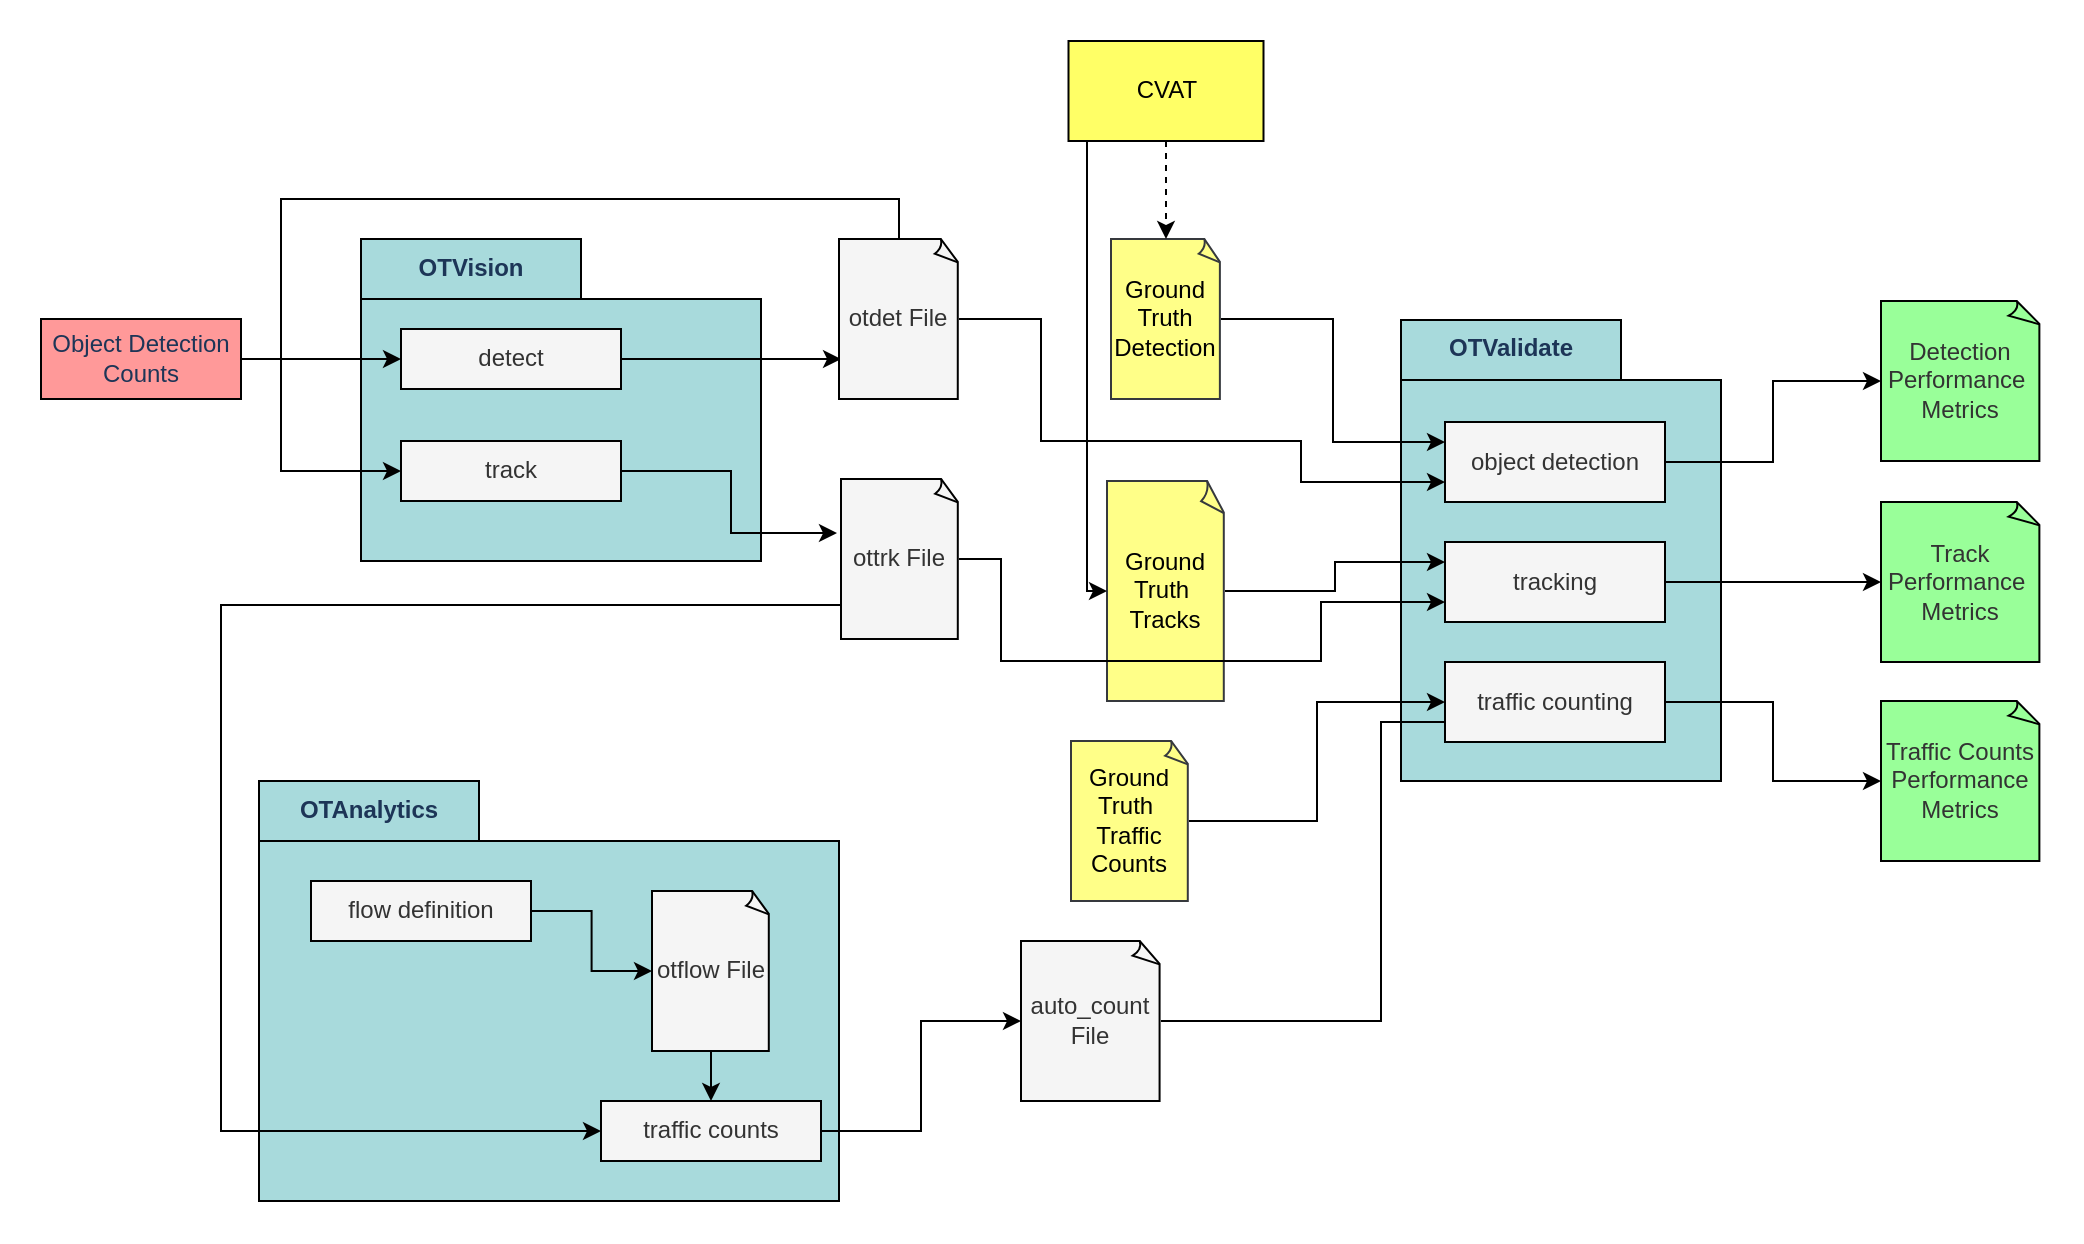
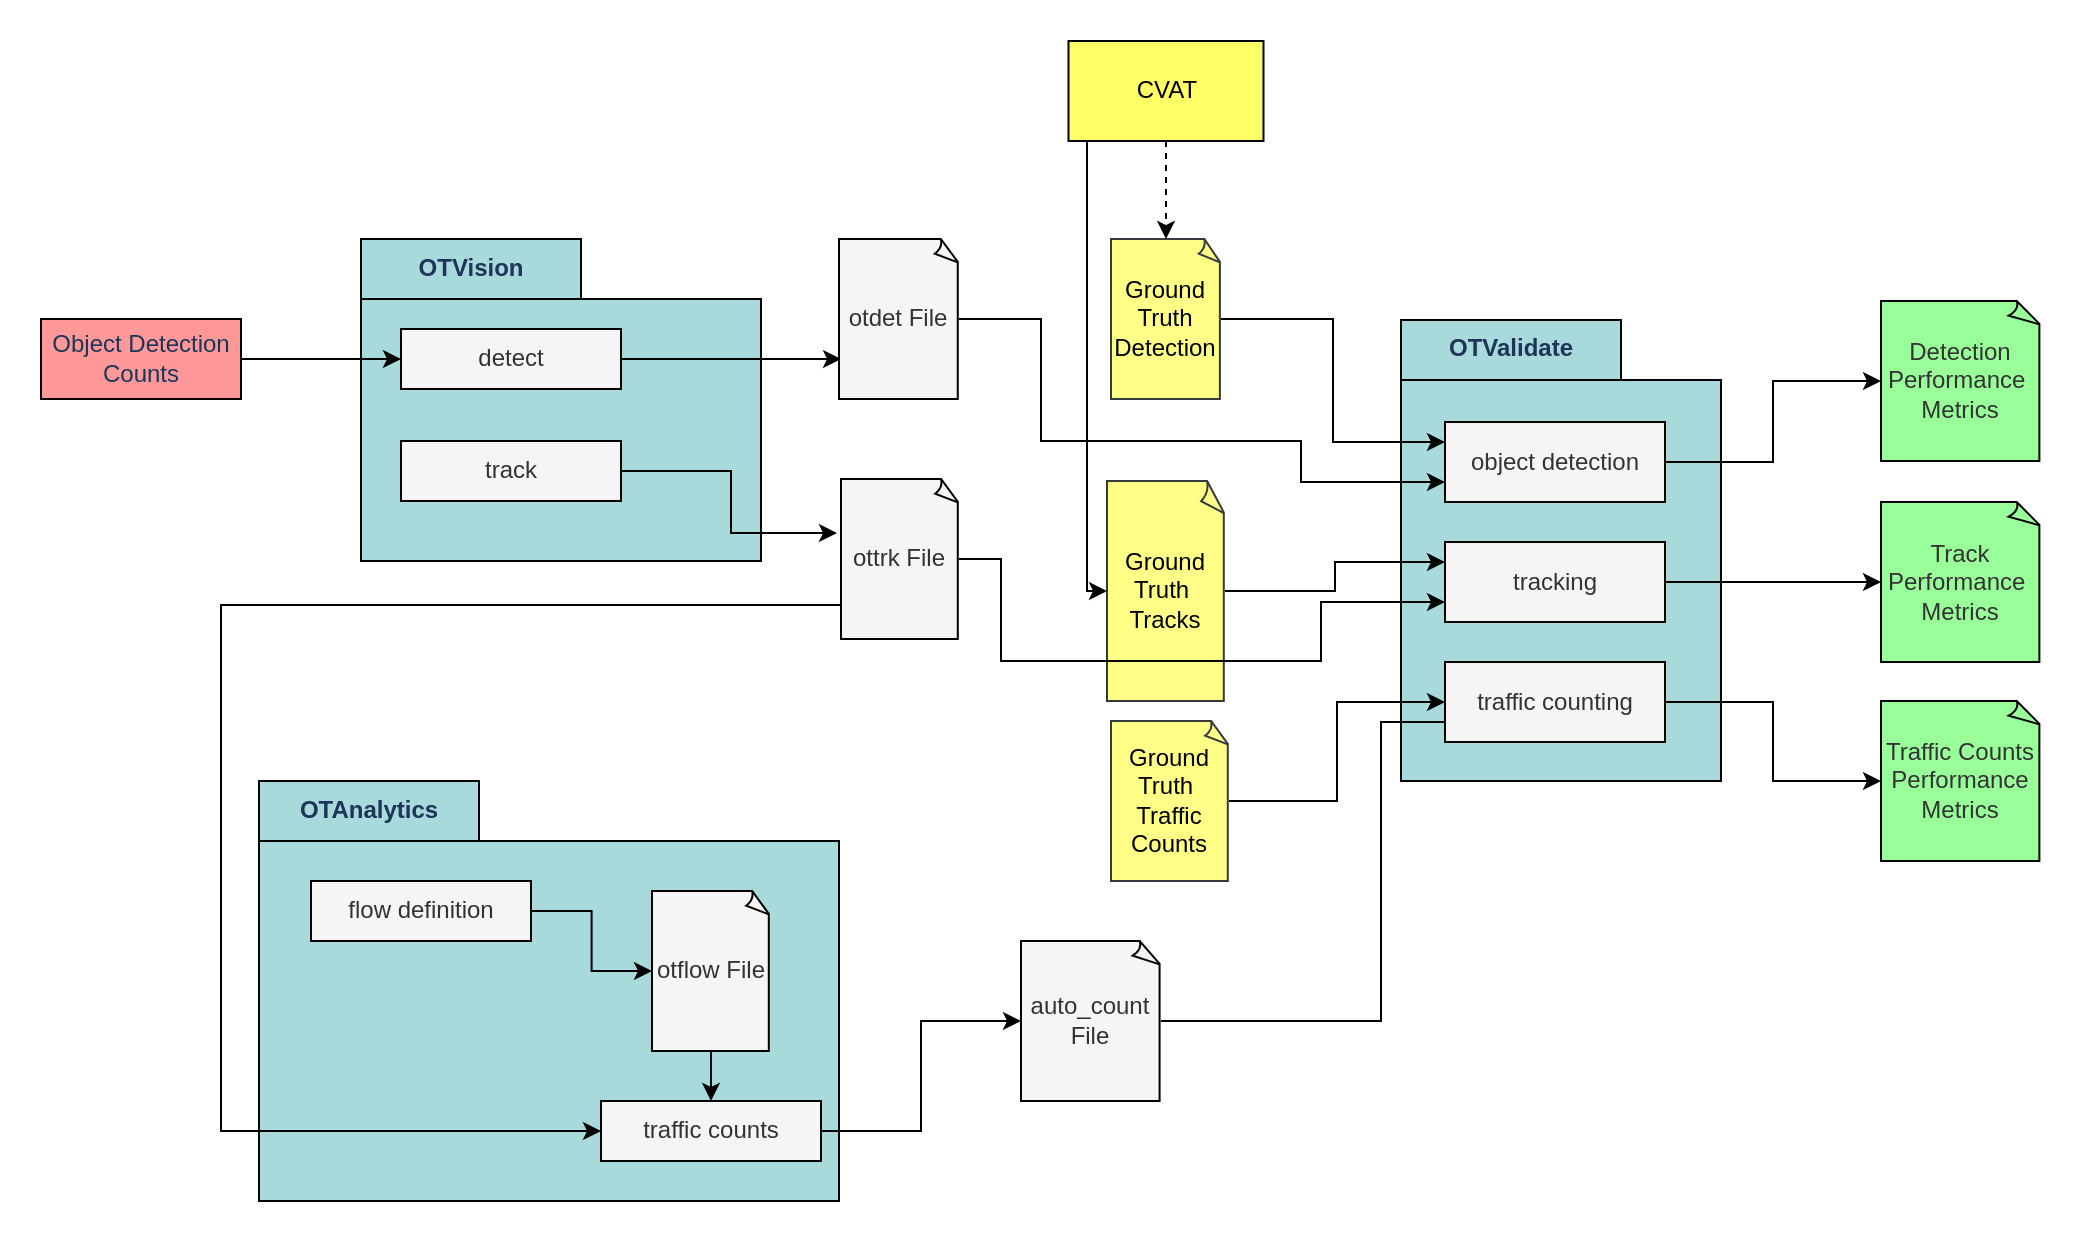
  <mxCell id="0" />
  <mxCell id="1" parent="0" />
  <mxCell id="2" value="OTVision" style="shape=folder;fontStyle=1;tabWidth=110;tabHeight=30;tabPosition=left;html=1;boundedLbl=1;labelInHeader=1;container=1;collapsible=0;recursiveResize=0;fillColor=#A8DADC;fontColor=#1D3557;strokeColor=#000000;" parent="1" vertex="1"><mxGeometry x="180" y="119" width="200" height="161" as="geometry" /></mxCell>
  <mxCell id="3" value="detect" style="html=1;fillColor=#f5f5f5;fontColor=#333333;strokeColor=#000000;" parent="2" vertex="1"><mxGeometry width="110" height="30" relative="1" as="geometry"><mxPoint x="20" y="45" as="offset" /></mxGeometry></mxCell>
  <mxCell id="4" value="track" style="html=1;fillColor=#f5f5f5;fontColor=#333333;strokeColor=#000000;" parent="2" vertex="1"><mxGeometry x="20" y="101" width="110" height="30" as="geometry" /></mxCell>
  <mxCell id="5" style="edgeStyle=orthogonalEdgeStyle;rounded=0;orthogonalLoop=1;jettySize=auto;html=1;exitX=1;exitY=0.5;exitDx=0;exitDy=0;entryX=0.017;entryY=0.75;entryDx=0;entryDy=0;entryPerimeter=0;strokeColor=#000000;" parent="2" source="3" target="9" edge="1"><mxGeometry relative="1" as="geometry"><Array as="points" /></mxGeometry></mxCell>
  <mxCell id="6" style="edgeStyle=orthogonalEdgeStyle;rounded=0;orthogonalLoop=1;jettySize=auto;html=1;exitX=1;exitY=0.5;exitDx=0;exitDy=0;entryX=0;entryY=0.5;entryDx=0;entryDy=0;strokeColor=#000000;" parent="1" source="7" target="3" edge="1"><mxGeometry relative="1" as="geometry" /></mxCell>
  <mxCell id="7" value="Object Detection &lt;br&gt;Counts" style="html=1;dashed=0;whitespace=wrap;fontColor=#1D3557;strokeColor=#000000;fillColor=#FF9999;" parent="1" vertex="1"><mxGeometry x="20" y="159" width="100" height="40" as="geometry" /></mxCell>
- <mxCell id="8" style="edgeStyle=orthogonalEdgeStyle;rounded=0;orthogonalLoop=1;jettySize=auto;html=1;exitX=0.5;exitY=0;exitDx=0;exitDy=0;exitPerimeter=0;entryX=0;entryY=0.5;entryDx=0;entryDy=0;strokeColor=#000000;" parent="1" source="9" target="4" edge="1"><mxGeometry relative="1" as="geometry"><Array as="points"><mxPoint x="449" y="99" /><mxPoint x="140" y="99" /><mxPoint x="140" y="235" /></Array></mxGeometry></mxCell>
  <mxCell id="9" value="otdet File" style="whiteSpace=wrap;html=1;shape=mxgraph.basic.document;fillColor=#f5f5f5;fontColor=#333333;strokeColor=#000000;" parent="1" vertex="1"><mxGeometry x="419" y="119" width="60" height="80" as="geometry" /></mxCell>
  <mxCell id="10" style="edgeStyle=orthogonalEdgeStyle;rounded=0;orthogonalLoop=1;jettySize=auto;html=1;exitX=1;exitY=0.5;exitDx=0;exitDy=0;entryX=-0.034;entryY=0.338;entryDx=0;entryDy=0;entryPerimeter=0;fillColor=#A8DADC;labelBackgroundColor=#F1FAEE;fontColor=#1D3557;strokeColor=#000000;" parent="1" source="4" target="27" edge="1"><mxGeometry relative="1" as="geometry" /></mxCell>
  <mxCell id="11" value="auto_count&lt;br&gt;File" style="whiteSpace=wrap;html=1;shape=mxgraph.basic.document;fillColor=#f5f5f5;fontColor=#333333;strokeColor=#000000;" parent="1" vertex="1"><mxGeometry x="510" y="470" width="70" height="80" as="geometry" /></mxCell>
  <mxCell id="12" value="OTValidate" style="shape=folder;fontStyle=1;tabWidth=110;tabHeight=30;tabPosition=left;html=1;boundedLbl=1;labelInHeader=1;container=1;collapsible=0;recursiveResize=0;fillColor=#A8DADC;fontColor=#1D3557;strokeColor=#000000;" parent="1" vertex="1"><mxGeometry x="700" y="159.5" width="160" height="230.5" as="geometry" /></mxCell>
  <mxCell id="13" value="object detection" style="html=1;fillColor=#f5f5f5;fontColor=#333333;strokeColor=#000000;" parent="12" vertex="1"><mxGeometry width="110" height="40" relative="1" as="geometry"><mxPoint x="22" y="51" as="offset" /></mxGeometry></mxCell>
  <mxCell id="14" value="traffic counting" style="html=1;fillColor=#f5f5f5;fontColor=#333333;strokeColor=#000000;" parent="12" vertex="1"><mxGeometry x="22" y="171" width="110" height="40" as="geometry" /></mxCell>
  <mxCell id="15" value="tracking" style="html=1;fillColor=#f5f5f5;fontColor=#333333;strokeColor=#000000;" parent="12" vertex="1"><mxGeometry x="22" y="111" width="110" height="40" as="geometry" /></mxCell>
  <mxCell id="16" style="edgeStyle=orthogonalEdgeStyle;rounded=0;orthogonalLoop=1;jettySize=auto;html=1;exitX=1;exitY=0.5;exitDx=0;exitDy=0;entryX=0;entryY=0.5;entryDx=0;entryDy=0;entryPerimeter=0;strokeColor=#000000;" parent="12" source="13" target="19" edge="1"><mxGeometry relative="1" as="geometry" /></mxCell>
  <mxCell id="17" value="Traffic Counts Performance Metrics" style="whiteSpace=wrap;html=1;shape=mxgraph.basic.document;fontColor=#333333;strokeColor=#000000;fillColor=#99FF99;" parent="1" vertex="1"><mxGeometry x="940" y="350" width="80" height="80" as="geometry" /></mxCell>
  <mxCell id="18" value="Track Performance&amp;nbsp;&lt;br&gt;Metrics" style="whiteSpace=wrap;html=1;shape=mxgraph.basic.document;fontColor=#333333;strokeColor=#000000;fillColor=#99FF99;" parent="1" vertex="1"><mxGeometry x="940" y="250.5" width="80" height="80" as="geometry" /></mxCell>
  <mxCell id="19" value="Detection Performance&amp;nbsp;&lt;br&gt;Metrics" style="whiteSpace=wrap;html=1;shape=mxgraph.basic.document;fontColor=#333333;strokeColor=#000000;fillColor=#99FF99;" parent="1" vertex="1"><mxGeometry x="940" y="150" width="80" height="80" as="geometry" /></mxCell>
  <mxCell id="20" style="edgeStyle=orthogonalEdgeStyle;rounded=0;orthogonalLoop=1;jettySize=auto;html=1;exitX=1;exitY=0.5;exitDx=0;exitDy=0;exitPerimeter=0;entryX=0;entryY=0.25;entryDx=0;entryDy=0;strokeColor=#000000;" parent="1" source="21" target="13" edge="1"><mxGeometry relative="1" as="geometry" /></mxCell>
  <mxCell id="21" value="Ground Truth Detection" style="whiteSpace=wrap;html=1;shape=mxgraph.basic.document;fillColor=#ffff88;strokeColor=#36393d;fontColor=#000000;" parent="1" vertex="1"><mxGeometry x="555" y="119" width="55" height="80" as="geometry" /></mxCell>
  <mxCell id="22" style="edgeStyle=orthogonalEdgeStyle;rounded=0;orthogonalLoop=1;jettySize=auto;html=1;exitX=1;exitY=0.5;exitDx=0;exitDy=0;exitPerimeter=0;entryX=0;entryY=0.25;entryDx=0;entryDy=0;strokeColor=#000000;" parent="1" source="23" target="15" edge="1"><mxGeometry relative="1" as="geometry" /></mxCell>
  <mxCell id="23" value="Ground Truth&amp;nbsp;&lt;br&gt;Tracks" style="whiteSpace=wrap;html=1;shape=mxgraph.basic.document;fillColor=#ffff88;strokeColor=#36393d;fontColor=#000000;" parent="1" vertex="1"><mxGeometry x="553" y="240" width="59" height="110" as="geometry" /></mxCell>
  <mxCell id="24" style="edgeStyle=orthogonalEdgeStyle;rounded=0;orthogonalLoop=1;jettySize=auto;html=1;exitX=1;exitY=0.5;exitDx=0;exitDy=0;exitPerimeter=0;entryX=0;entryY=0.5;entryDx=0;entryDy=0;strokeColor=#000000;" parent="1" source="25" target="14" edge="1"><mxGeometry relative="1" as="geometry" /></mxCell>
- <mxCell id="25" value="Ground Truth&amp;nbsp;&lt;br&gt;Traffic Counts" style="whiteSpace=wrap;html=1;shape=mxgraph.basic.document;fillColor=#ffff88;strokeColor=#36393d;fontColor=#000000;" parent="1" vertex="1"><mxGeometry x="535" y="370" width="59" height="80" as="geometry" /></mxCell>
+ <mxCell id="25" value="Ground Truth&amp;nbsp;&lt;br&gt;Traffic Counts" style="whiteSpace=wrap;html=1;shape=mxgraph.basic.document;fillColor=#ffff88;strokeColor=#36393d;fontColor=#000000;" parent="1" vertex="1"><mxGeometry x="555" y="360" width="59" height="80" as="geometry" /></mxCell>
  <mxCell id="26" style="edgeStyle=orthogonalEdgeStyle;rounded=0;orthogonalLoop=1;jettySize=auto;html=1;exitX=1;exitY=0.5;exitDx=0;exitDy=0;exitPerimeter=0;entryX=0;entryY=0.75;entryDx=0;entryDy=0;strokeColor=#000000;" parent="1" source="27" target="15" edge="1"><mxGeometry relative="1" as="geometry"><Array as="points"><mxPoint x="500" y="279" /><mxPoint x="500" y="330" /><mxPoint x="660" y="330" /><mxPoint x="660" y="301" /></Array></mxGeometry></mxCell>
  <mxCell id="27" value="ottrk File" style="whiteSpace=wrap;html=1;shape=mxgraph.basic.document;fillColor=#f5f5f5;fontColor=#333333;strokeColor=#000000;" parent="1" vertex="1"><mxGeometry x="420" y="239" width="59" height="80" as="geometry" /></mxCell>
  <mxCell id="28" style="edgeStyle=orthogonalEdgeStyle;rounded=0;orthogonalLoop=1;jettySize=auto;html=1;exitX=1;exitY=0.5;exitDx=0;exitDy=0;exitPerimeter=0;entryX=0;entryY=0.75;entryDx=0;entryDy=0;strokeColor=#000000;" parent="1" source="9" target="13" edge="1"><mxGeometry relative="1" as="geometry"><Array as="points"><mxPoint x="520" y="159" /><mxPoint x="520" y="220" /><mxPoint x="650" y="220" /><mxPoint x="650" y="241" /></Array></mxGeometry></mxCell>
  <mxCell id="29" style="edgeStyle=orthogonalEdgeStyle;rounded=0;orthogonalLoop=1;jettySize=auto;html=1;exitX=1;exitY=0.5;exitDx=0;exitDy=0;entryX=0;entryY=0.5;entryDx=0;entryDy=0;entryPerimeter=0;strokeColor=#000000;" parent="1" source="15" target="18" edge="1"><mxGeometry relative="1" as="geometry" /></mxCell>
  <mxCell id="30" style="edgeStyle=orthogonalEdgeStyle;rounded=0;orthogonalLoop=1;jettySize=auto;html=1;exitX=1;exitY=0.5;exitDx=0;exitDy=0;entryX=0;entryY=0.5;entryDx=0;entryDy=0;entryPerimeter=0;strokeColor=#000000;" parent="1" source="14" target="17" edge="1"><mxGeometry relative="1" as="geometry" /></mxCell>
  <mxCell id="31" value="OTAnalytics" style="shape=folder;fontStyle=1;tabWidth=110;tabHeight=30;tabPosition=left;html=1;boundedLbl=1;labelInHeader=1;container=1;collapsible=0;recursiveResize=0;fillColor=#A8DADC;fontColor=#1D3557;strokeColor=#000000;" parent="1" vertex="1"><mxGeometry x="129" y="390" width="290" height="210" as="geometry" /></mxCell>
  <mxCell id="32" style="edgeStyle=orthogonalEdgeStyle;rounded=0;orthogonalLoop=1;jettySize=auto;html=1;exitX=1;exitY=0.5;exitDx=0;exitDy=0;entryX=0;entryY=0.5;entryDx=0;entryDy=0;entryPerimeter=0;strokeColor=#000000;" parent="31" source="33" target="37" edge="1"><mxGeometry relative="1" as="geometry" /></mxCell>
  <mxCell id="33" value="flow definition" style="html=1;fillColor=#f5f5f5;fontColor=#333333;strokeColor=#000000;" parent="31" vertex="1"><mxGeometry width="110" height="30" relative="1" as="geometry"><mxPoint x="26" y="50" as="offset" /></mxGeometry></mxCell>
  <mxCell id="34" value="traffic counts" style="html=1;fillColor=#f5f5f5;fontColor=#333333;strokeColor=#000000;" parent="31" vertex="1"><mxGeometry x="171" y="160" width="110" height="30" as="geometry" /></mxCell>
  <mxCell id="35" style="edgeStyle=orthogonalEdgeStyle;rounded=0;orthogonalLoop=1;jettySize=auto;html=1;exitX=1;exitY=0.5;exitDx=0;exitDy=0;entryX=0.017;entryY=0.75;entryDx=0;entryDy=0;entryPerimeter=0;strokeColor=#000000;" parent="31" source="33" edge="1"><mxGeometry relative="1" as="geometry"><Array as="points" /></mxGeometry></mxCell>
  <mxCell id="36" style="edgeStyle=orthogonalEdgeStyle;rounded=0;html=1;exitX=0.5;exitY=1;exitDx=0;exitDy=0;exitPerimeter=0;strokeColor=#000000;" parent="31" source="37" edge="1"><mxGeometry relative="1" as="geometry"><mxPoint x="226" y="160" as="targetPoint" /></mxGeometry></mxCell>
  <mxCell id="37" value="otflow File" style="whiteSpace=wrap;html=1;shape=mxgraph.basic.document;fillColor=#f5f5f5;fontColor=#333333;strokeColor=#000000;" parent="31" vertex="1"><mxGeometry x="196.5" y="55" width="59" height="80" as="geometry" /></mxCell>
  <mxCell id="38" style="edgeStyle=orthogonalEdgeStyle;rounded=0;orthogonalLoop=1;jettySize=auto;html=1;exitX=1;exitY=0.5;exitDx=0;exitDy=0;exitPerimeter=0;entryX=0;entryY=0.75;entryDx=0;entryDy=0;strokeColor=#000000;endArrow=none;" parent="1" source="11" target="14" edge="1"><mxGeometry relative="1" as="geometry"><Array as="points"><mxPoint x="690" y="510" /><mxPoint x="690" y="361" /></Array></mxGeometry></mxCell>
  <mxCell id="39" style="edgeStyle=elbowEdgeStyle;html=1;entryX=0;entryY=0.5;entryDx=0;entryDy=0;strokeColor=#000000;rounded=0;" parent="1" target="34" edge="1"><mxGeometry relative="1" as="geometry"><Array as="points"><mxPoint x="110" y="340" /><mxPoint x="110" y="460" /></Array><mxPoint x="420" y="302" as="sourcePoint" /></mxGeometry></mxCell>
  <mxCell id="40" style="edgeStyle=orthogonalEdgeStyle;rounded=0;orthogonalLoop=1;jettySize=auto;html=1;exitX=1;exitY=0.5;exitDx=0;exitDy=0;entryX=0;entryY=0.5;entryDx=0;entryDy=0;entryPerimeter=0;strokeColor=#000000;" parent="1" source="34" target="11" edge="1"><mxGeometry relative="1" as="geometry" /></mxCell>
  <mxCell id="41" style="edgeStyle=none;rounded=0;html=1;exitX=0.5;exitY=1;exitDx=0;exitDy=0;entryX=0.5;entryY=0;entryDx=0;entryDy=0;entryPerimeter=0;strokeColor=#000000;dashed=1;" parent="1" source="43" target="21" edge="1"><mxGeometry relative="1" as="geometry" /></mxCell>
  <mxCell id="42" style="edgeStyle=elbowEdgeStyle;rounded=0;html=1;exitX=0;exitY=1;exitDx=0;exitDy=0;entryX=0;entryY=0.5;entryDx=0;entryDy=0;entryPerimeter=0;strokeColor=#000000;" parent="1" source="43" target="23" edge="1"><mxGeometry relative="1" as="geometry" /></mxCell>
  <mxCell id="43" value="&lt;font color=&quot;#000000&quot;&gt;CVAT&lt;/font&gt;" style="html=1;dashed=0;whitespace=wrap;strokeColor=#000000;fillColor=#FFFF66;" parent="1" vertex="1"><mxGeometry x="533.75" y="20" width="97.5" height="50" as="geometry" /></mxCell>
